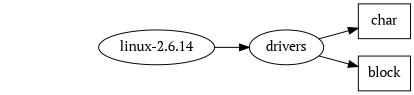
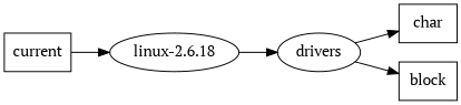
  digraph {
    fontname="PT Serif"
    rankdir=LR
    node [fontname="PT Serif" shape=box]
    edge [fontname="PT Serif"]
-   n2 [label="linux-2.6.14" shape=""]
+   n1 [label=current]
+   n2 [label="linux-2.6.18" shape=""]
    n3 [label=drivers shape=""]
    n4 [label=char]
    n5 [label=block]
+   n1 -> n2
    n2 -> n3
    n3 -> n4 [style=solid]
    n3 -> n5 [style=solid]
  }
